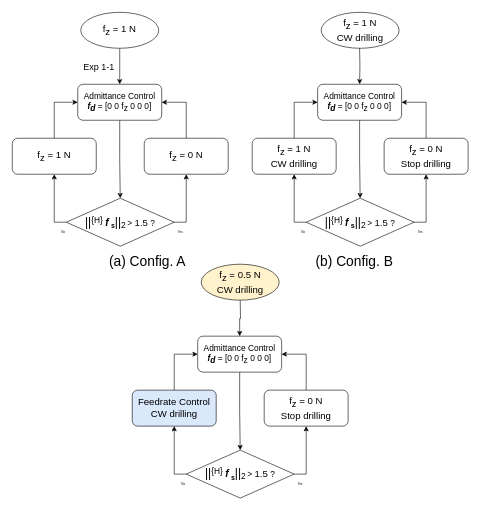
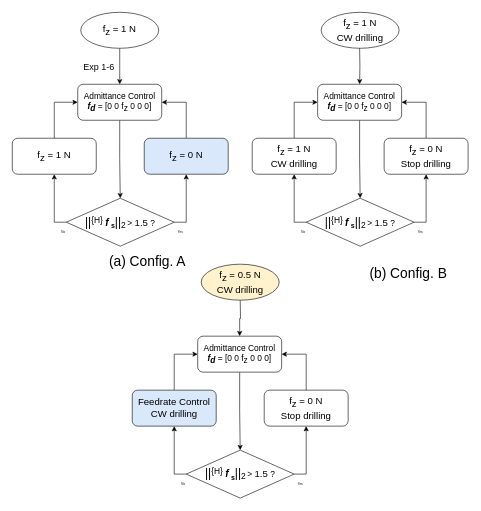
  <mxCell id="0" />
  <mxCell id="1" parent="0" />
  <mxCell id="2" style="edgeStyle=orthogonalEdgeStyle;rounded=0;orthogonalLoop=1;jettySize=auto;html=1;exitX=0.5;exitY=1;exitDx=0;exitDy=0;entryX=0.5;entryY=0;entryDx=0;entryDy=0;" parent="1" target="4" edge="1"><mxGeometry relative="1" as="geometry"><mxPoint x="400.01" y="500" as="sourcePoint" /></mxGeometry></mxCell>
  <mxCell id="3" style="edgeStyle=orthogonalEdgeStyle;rounded=0;orthogonalLoop=1;jettySize=auto;html=1;exitX=0.5;exitY=1;exitDx=0;exitDy=0;entryX=0.5;entryY=0;entryDx=0;entryDy=0;" parent="1" source="4" target="9" edge="1"><mxGeometry relative="1" as="geometry" /></mxCell>
  <mxCell id="4" value="Admittance Control&lt;br style=&quot;font-size: 14px&quot;&gt;&lt;i style=&quot;font-size: 14px&quot;&gt;&lt;b style=&quot;font-size: 14px&quot;&gt;f&lt;sub style=&quot;font-size: 14px&quot;&gt;d&lt;/sub&gt;&lt;/b&gt;&lt;/i&gt;&amp;nbsp;= [0 0 f&lt;sub style=&quot;font-size: 14px&quot;&gt;z&lt;/sub&gt;&lt;span style=&quot;font-size: 14px&quot;&gt;&amp;nbsp;0 0 0&lt;/span&gt;&lt;span style=&quot;font-size: 14px&quot;&gt;]&lt;/span&gt;" style="rounded=1;whiteSpace=wrap;html=1;fontSize=14;" parent="1" vertex="1"><mxGeometry x="329.12" y="560" width="140" height="60" as="geometry" /></mxCell>
  <mxCell id="5" style="edgeStyle=orthogonalEdgeStyle;rounded=0;orthogonalLoop=1;jettySize=auto;html=1;exitX=0.5;exitY=0;exitDx=0;exitDy=0;entryX=0;entryY=0.5;entryDx=0;entryDy=0;" parent="1" source="6" target="4" edge="1"><mxGeometry relative="1" as="geometry"><mxPoint x="200" y="830" as="targetPoint" /></mxGeometry></mxCell>
  <mxCell id="6" value="Feedrate Control&lt;br&gt;CW drilling" style="rounded=1;whiteSpace=wrap;html=1;fontSize=16;fillColor=#dae8fc;" parent="1" vertex="1"><mxGeometry x="220" y="650" width="140" height="60" as="geometry" /></mxCell>
  <mxCell id="7" style="edgeStyle=orthogonalEdgeStyle;rounded=0;orthogonalLoop=1;jettySize=auto;html=1;exitX=1;exitY=0.5;exitDx=0;exitDy=0;entryX=0.5;entryY=1;entryDx=0;entryDy=0;" parent="1" source="9" target="13" edge="1"><mxGeometry relative="1" as="geometry"><mxPoint x="599.1" y="710" as="targetPoint" /><Array as="points"><mxPoint x="510" y="790" /></Array></mxGeometry></mxCell>
  <mxCell id="8" style="edgeStyle=orthogonalEdgeStyle;rounded=0;orthogonalLoop=1;jettySize=auto;html=1;" parent="1" target="6" edge="1"><mxGeometry relative="1" as="geometry"><mxPoint x="280" y="800" as="targetPoint" /><mxPoint x="310" y="790" as="sourcePoint" /><Array as="points"><mxPoint x="290" y="790" /></Array></mxGeometry></mxCell>
  <mxCell id="9" value="&lt;font style=&quot;font-size: 20px&quot;&gt;||&lt;/font&gt;&lt;sup style=&quot;font-size: 14px&quot;&gt;{H}&amp;nbsp;&lt;/sup&gt;&lt;b&gt;&lt;i&gt;&lt;font style=&quot;font-size: 17px&quot;&gt;f&lt;/font&gt;&lt;/i&gt;&lt;/b&gt;&lt;b style=&quot;font-size: 14px&quot;&gt;&amp;nbsp;&lt;sub&gt;s&lt;/sub&gt;&lt;/b&gt;&lt;span style=&quot;font-size: 20px&quot;&gt;||&lt;/span&gt;&lt;sub style=&quot;font-size: 14px&quot;&gt;2&lt;/sub&gt;&lt;span style=&quot;font-size: 11.667px&quot;&gt;&lt;sub&gt;&amp;nbsp;&lt;/sub&gt;&lt;/span&gt;&lt;span style=&quot;font-size: 14px&quot;&gt;&amp;gt;&amp;nbsp;&lt;/span&gt;&lt;font style=&quot;font-size: 16px&quot;&gt;1.5&lt;/font&gt;&lt;span style=&quot;font-size: 14px&quot;&gt;&amp;nbsp;?&lt;/span&gt;" style="rhombus;whiteSpace=wrap;html=1;" parent="1" vertex="1"><mxGeometry x="310.01" y="750" width="180" height="80" as="geometry" /></mxCell>
  <mxCell id="10" value="Yes" style="text;html=1;align=center;verticalAlign=middle;resizable=0;points=[];autosize=1;strokeColor=none;fontSize=5;" parent="1" vertex="1"><mxGeometry x="480" y="800" width="40" height="10" as="geometry" /></mxCell>
  <mxCell id="11" value="No" style="text;html=1;align=center;verticalAlign=middle;resizable=0;points=[];autosize=1;strokeColor=none;fontSize=5;" parent="1" vertex="1"><mxGeometry x="290" y="800" width="30" height="10" as="geometry" /></mxCell>
  <mxCell id="12" style="edgeStyle=orthogonalEdgeStyle;rounded=0;orthogonalLoop=1;jettySize=auto;html=1;exitX=0.5;exitY=0;exitDx=0;exitDy=0;entryX=1;entryY=0.5;entryDx=0;entryDy=0;" parent="1" source="13" target="4" edge="1"><mxGeometry relative="1" as="geometry" /></mxCell>
  <mxCell id="13" value="&lt;span style=&quot;font-size: 16px;&quot;&gt;f&lt;sub style=&quot;font-size: 16px;&quot;&gt;z&lt;/sub&gt;&lt;/span&gt;&lt;span style=&quot;font-size: 16px;&quot;&gt;&amp;nbsp;= 0 N&lt;br style=&quot;font-size: 16px;&quot;&gt;Stop drilling&lt;br style=&quot;font-size: 16px;&quot;&gt;&lt;/span&gt;" style="rounded=1;whiteSpace=wrap;html=1;fontSize=16;" parent="1" vertex="1"><mxGeometry x="440" y="650" width="140" height="60" as="geometry" /></mxCell>
  <mxCell id="14" value="&lt;span style=&quot;font-size: 16px;&quot;&gt;f&lt;sub style=&quot;font-size: 16px;&quot;&gt;z&lt;/sub&gt;&lt;/span&gt;&lt;span style=&quot;font-size: 16px;&quot;&gt;&amp;nbsp;= 0.5 N&lt;br style=&quot;font-size: 16px;&quot;&gt;CW drilling&lt;br style=&quot;font-size: 16px;&quot;&gt;&lt;/span&gt;" style="ellipse;whiteSpace=wrap;html=1;fontSize=16;fillColor=#fff2cc;" parent="1" vertex="1"><mxGeometry x="335.01" y="440" width="130" height="60" as="geometry" /></mxCell>
  <mxCell id="15" style="edgeStyle=orthogonalEdgeStyle;rounded=0;orthogonalLoop=1;jettySize=auto;html=1;exitX=0.5;exitY=1;exitDx=0;exitDy=0;entryX=0.5;entryY=0;entryDx=0;entryDy=0;" parent="1" source="16" target="18" edge="1"><mxGeometry relative="1" as="geometry" /></mxCell>
  <mxCell id="16" value="&lt;span style=&quot;font-size: 16px&quot;&gt;f&lt;sub style=&quot;font-size: 16px&quot;&gt;z&lt;/sub&gt;&lt;/span&gt;&lt;span style=&quot;font-size: 16px&quot;&gt;&amp;nbsp;= 1 N&lt;br style=&quot;font-size: 16px&quot;&gt;&lt;/span&gt;" style="ellipse;whiteSpace=wrap;html=1;fontSize=16;" parent="1" vertex="1"><mxGeometry x="134.12" y="20" width="130" height="60" as="geometry" /></mxCell>
  <mxCell id="17" style="edgeStyle=orthogonalEdgeStyle;rounded=0;orthogonalLoop=1;jettySize=auto;html=1;exitX=0.5;exitY=1;exitDx=0;exitDy=0;entryX=0.5;entryY=0;entryDx=0;entryDy=0;" parent="1" source="18" target="21" edge="1"><mxGeometry relative="1" as="geometry" /></mxCell>
  <mxCell id="18" value="Admittance Control&lt;br style=&quot;font-size: 14px&quot;&gt;&lt;i style=&quot;font-size: 14px&quot;&gt;&lt;b style=&quot;font-size: 14px&quot;&gt;f&lt;sub style=&quot;font-size: 14px&quot;&gt;d&lt;/sub&gt;&lt;/b&gt;&lt;/i&gt;&amp;nbsp;= [0 0 f&lt;sub style=&quot;font-size: 14px&quot;&gt;z&lt;/sub&gt;&lt;span style=&quot;font-size: 14px&quot;&gt;&amp;nbsp;0 0 0&lt;/span&gt;&lt;span style=&quot;font-size: 14px&quot;&gt;]&lt;/span&gt;" style="rounded=1;whiteSpace=wrap;html=1;fontSize=14;" parent="1" vertex="1"><mxGeometry x="129.12" y="140" width="140" height="60" as="geometry" /></mxCell>
  <mxCell id="19" style="edgeStyle=orthogonalEdgeStyle;rounded=0;orthogonalLoop=1;jettySize=auto;html=1;exitX=1;exitY=0.5;exitDx=0;exitDy=0;entryX=0.5;entryY=1;entryDx=0;entryDy=0;" parent="1" source="21" target="25" edge="1"><mxGeometry relative="1" as="geometry"><mxPoint x="399.1" y="290" as="targetPoint" /><Array as="points"><mxPoint x="310" y="370" /></Array></mxGeometry></mxCell>
  <mxCell id="20" style="edgeStyle=orthogonalEdgeStyle;rounded=0;orthogonalLoop=1;jettySize=auto;html=1;exitX=0;exitY=0.5;exitDx=0;exitDy=0;entryX=0.5;entryY=1;entryDx=0;entryDy=0;" edge="1" parent="1" source="21" target="28"><mxGeometry relative="1" as="geometry" /></mxCell>
  <mxCell id="21" value="&lt;font style=&quot;font-size: 20px&quot;&gt;||&lt;/font&gt;&lt;sup style=&quot;font-size: 14px&quot;&gt;{H}&amp;nbsp;&lt;/sup&gt;&lt;b&gt;&lt;i&gt;&lt;font style=&quot;font-size: 17px&quot;&gt;f&lt;/font&gt;&lt;/i&gt;&lt;/b&gt;&lt;b style=&quot;font-size: 14px&quot;&gt;&amp;nbsp;&lt;sub&gt;s&lt;/sub&gt;&lt;/b&gt;&lt;span style=&quot;font-size: 20px&quot;&gt;||&lt;/span&gt;&lt;sub style=&quot;font-size: 14px&quot;&gt;2&lt;/sub&gt;&lt;span style=&quot;font-size: 11.667px&quot;&gt;&lt;sub&gt;&amp;nbsp;&lt;/sub&gt;&lt;/span&gt;&lt;span style=&quot;font-size: 14px&quot;&gt;&amp;gt;&amp;nbsp;&lt;/span&gt;&lt;font style=&quot;font-size: 16px&quot;&gt;1.5&lt;/font&gt;&lt;span style=&quot;font-size: 14px&quot;&gt;&amp;nbsp;?&lt;/span&gt;" style="rhombus;whiteSpace=wrap;html=1;" parent="1" vertex="1"><mxGeometry x="110.01" y="330" width="180" height="80" as="geometry" /></mxCell>
  <mxCell id="22" value="Yes" style="text;html=1;align=center;verticalAlign=middle;resizable=0;points=[];autosize=1;strokeColor=none;fontSize=5;" parent="1" vertex="1"><mxGeometry x="280" y="380" width="40" height="10" as="geometry" /></mxCell>
  <mxCell id="23" value="No" style="text;html=1;align=center;verticalAlign=middle;resizable=0;points=[];autosize=1;strokeColor=none;fontSize=5;" parent="1" vertex="1"><mxGeometry x="90" y="380" width="30" height="10" as="geometry" /></mxCell>
  <mxCell id="24" style="edgeStyle=orthogonalEdgeStyle;rounded=0;orthogonalLoop=1;jettySize=auto;html=1;exitX=0.5;exitY=0;exitDx=0;exitDy=0;entryX=1;entryY=0.5;entryDx=0;entryDy=0;" parent="1" source="25" target="18" edge="1"><mxGeometry relative="1" as="geometry" /></mxCell>
- <mxCell id="25" value="&lt;span style=&quot;font-size: 16px&quot;&gt;f&lt;sub style=&quot;font-size: 16px&quot;&gt;z&lt;/sub&gt;&lt;/span&gt;&lt;span style=&quot;font-size: 16px&quot;&gt;&amp;nbsp;= 0 N&lt;br style=&quot;font-size: 16px&quot;&gt;&lt;/span&gt;" style="rounded=1;whiteSpace=wrap;html=1;fontSize=16;" parent="1" vertex="1"><mxGeometry x="240" y="230" width="140" height="60" as="geometry" /></mxCell>
- <mxCell id="26" value="Exp 1-1" style="text;html=1;align=center;verticalAlign=middle;resizable=0;points=[];autosize=1;strokeColor=none;fontSize=15;" parent="1" vertex="1"><mxGeometry x="129.12" y="100" width="70" height="20" as="geometry" /></mxCell>
+ <mxCell id="25" value="&lt;span style=&quot;font-size: 16px&quot;&gt;f&lt;sub style=&quot;font-size: 16px&quot;&gt;z&lt;/sub&gt;&lt;/span&gt;&lt;span style=&quot;font-size: 16px&quot;&gt;&amp;nbsp;= 0 N&lt;br style=&quot;font-size: 16px&quot;&gt;&lt;/span&gt;" style="rounded=1;whiteSpace=wrap;html=1;fontSize=16;fillColor=#dae8fc;" parent="1" vertex="1"><mxGeometry x="240" y="230" width="140" height="60" as="geometry" /></mxCell>
+ <mxCell id="26" value="Exp 1-6" style="text;html=1;align=center;verticalAlign=middle;resizable=0;points=[];autosize=1;strokeColor=none;fontSize=15;" parent="1" vertex="1"><mxGeometry x="129.12" y="100" width="70" height="20" as="geometry" /></mxCell>
  <mxCell id="27" style="edgeStyle=orthogonalEdgeStyle;rounded=0;orthogonalLoop=1;jettySize=auto;html=1;exitX=0.5;exitY=0;exitDx=0;exitDy=0;entryX=0;entryY=0.5;entryDx=0;entryDy=0;" edge="1" parent="1" source="28" target="18"><mxGeometry relative="1" as="geometry" /></mxCell>
  <mxCell id="28" value="&lt;span style=&quot;font-size: 16px&quot;&gt;f&lt;sub style=&quot;font-size: 16px&quot;&gt;z&lt;/sub&gt;&lt;/span&gt;&lt;span style=&quot;font-size: 16px&quot;&gt;&amp;nbsp;= 1 N&lt;br style=&quot;font-size: 16px&quot;&gt;&lt;/span&gt;" style="rounded=1;whiteSpace=wrap;html=1;fontSize=16;" vertex="1" parent="1"><mxGeometry x="20" y="230" width="140" height="60" as="geometry" /></mxCell>
  <mxCell id="29" value="&lt;span style=&quot;font-size: 16px&quot;&gt;f&lt;sub style=&quot;font-size: 16px&quot;&gt;z&lt;/sub&gt;&lt;/span&gt;&lt;span style=&quot;font-size: 16px&quot;&gt;&amp;nbsp;= 1 N&lt;br style=&quot;font-size: 16px&quot;&gt;CW drilling&lt;br style=&quot;font-size: 16px&quot;&gt;&lt;/span&gt;" style="ellipse;whiteSpace=wrap;html=1;fontSize=16;" vertex="1" parent="1"><mxGeometry x="535.01" y="20" width="130" height="60" as="geometry" /></mxCell>
  <mxCell id="30" style="edgeStyle=orthogonalEdgeStyle;rounded=0;orthogonalLoop=1;jettySize=auto;html=1;exitX=0.5;exitY=1;exitDx=0;exitDy=0;entryX=0.5;entryY=0;entryDx=0;entryDy=0;" edge="1" parent="1" target="32"><mxGeometry relative="1" as="geometry"><mxPoint x="599.12" y="80" as="sourcePoint" /></mxGeometry></mxCell>
  <mxCell id="31" style="edgeStyle=orthogonalEdgeStyle;rounded=0;orthogonalLoop=1;jettySize=auto;html=1;exitX=0.5;exitY=1;exitDx=0;exitDy=0;entryX=0.5;entryY=0;entryDx=0;entryDy=0;" edge="1" parent="1" source="32" target="35"><mxGeometry relative="1" as="geometry" /></mxCell>
  <mxCell id="32" value="Admittance Control&lt;br style=&quot;font-size: 14px&quot;&gt;&lt;i style=&quot;font-size: 14px&quot;&gt;&lt;b style=&quot;font-size: 14px&quot;&gt;f&lt;sub style=&quot;font-size: 14px&quot;&gt;d&lt;/sub&gt;&lt;/b&gt;&lt;/i&gt;&amp;nbsp;= [0 0 f&lt;sub style=&quot;font-size: 14px&quot;&gt;z&lt;/sub&gt;&lt;span style=&quot;font-size: 14px&quot;&gt;&amp;nbsp;0 0 0&lt;/span&gt;&lt;span style=&quot;font-size: 14px&quot;&gt;]&lt;/span&gt;" style="rounded=1;whiteSpace=wrap;html=1;fontSize=14;" vertex="1" parent="1"><mxGeometry x="529.12" y="140" width="140" height="60" as="geometry" /></mxCell>
  <mxCell id="33" style="edgeStyle=orthogonalEdgeStyle;rounded=0;orthogonalLoop=1;jettySize=auto;html=1;exitX=1;exitY=0.5;exitDx=0;exitDy=0;entryX=0.5;entryY=1;entryDx=0;entryDy=0;" edge="1" parent="1" source="35" target="39"><mxGeometry relative="1" as="geometry"><mxPoint x="799.1" y="290" as="targetPoint" /><Array as="points"><mxPoint x="710" y="370" /></Array></mxGeometry></mxCell>
  <mxCell id="34" style="edgeStyle=orthogonalEdgeStyle;rounded=0;orthogonalLoop=1;jettySize=auto;html=1;exitX=0;exitY=0.5;exitDx=0;exitDy=0;entryX=0.5;entryY=1;entryDx=0;entryDy=0;" edge="1" parent="1" source="35" target="41"><mxGeometry relative="1" as="geometry" /></mxCell>
  <mxCell id="35" value="&lt;font style=&quot;font-size: 20px&quot;&gt;||&lt;/font&gt;&lt;sup style=&quot;font-size: 14px&quot;&gt;{H}&amp;nbsp;&lt;/sup&gt;&lt;b&gt;&lt;i&gt;&lt;font style=&quot;font-size: 17px&quot;&gt;f&lt;/font&gt;&lt;/i&gt;&lt;/b&gt;&lt;b style=&quot;font-size: 14px&quot;&gt;&amp;nbsp;&lt;sub&gt;s&lt;/sub&gt;&lt;/b&gt;&lt;span style=&quot;font-size: 20px&quot;&gt;||&lt;/span&gt;&lt;sub style=&quot;font-size: 14px&quot;&gt;2&lt;/sub&gt;&lt;span style=&quot;font-size: 11.667px&quot;&gt;&lt;sub&gt;&amp;nbsp;&lt;/sub&gt;&lt;/span&gt;&lt;span style=&quot;font-size: 14px&quot;&gt;&amp;gt;&amp;nbsp;&lt;/span&gt;&lt;font style=&quot;font-size: 16px&quot;&gt;1.5&lt;/font&gt;&lt;span style=&quot;font-size: 14px&quot;&gt;&amp;nbsp;?&lt;/span&gt;" style="rhombus;whiteSpace=wrap;html=1;" vertex="1" parent="1"><mxGeometry x="510.01" y="330" width="180" height="80" as="geometry" /></mxCell>
  <mxCell id="36" value="Yes" style="text;html=1;align=center;verticalAlign=middle;resizable=0;points=[];autosize=1;strokeColor=none;fontSize=5;" vertex="1" parent="1"><mxGeometry x="680" y="380" width="40" height="10" as="geometry" /></mxCell>
  <mxCell id="37" value="No" style="text;html=1;align=center;verticalAlign=middle;resizable=0;points=[];autosize=1;strokeColor=none;fontSize=5;" vertex="1" parent="1"><mxGeometry x="490" y="380" width="30" height="10" as="geometry" /></mxCell>
  <mxCell id="38" style="edgeStyle=orthogonalEdgeStyle;rounded=0;orthogonalLoop=1;jettySize=auto;html=1;exitX=0.5;exitY=0;exitDx=0;exitDy=0;entryX=1;entryY=0.5;entryDx=0;entryDy=0;" edge="1" parent="1" source="39" target="32"><mxGeometry relative="1" as="geometry" /></mxCell>
  <mxCell id="39" value="&lt;span style=&quot;font-size: 16px;&quot;&gt;f&lt;sub style=&quot;font-size: 16px;&quot;&gt;z&lt;/sub&gt;&lt;/span&gt;&lt;span style=&quot;font-size: 16px;&quot;&gt;&amp;nbsp;= 0 N&lt;br style=&quot;font-size: 16px;&quot;&gt;Stop drilling&lt;br style=&quot;font-size: 16px;&quot;&gt;&lt;/span&gt;" style="rounded=1;whiteSpace=wrap;html=1;fontSize=16;" vertex="1" parent="1"><mxGeometry x="640" y="230" width="140" height="60" as="geometry" /></mxCell>
  <mxCell id="40" style="edgeStyle=orthogonalEdgeStyle;rounded=0;orthogonalLoop=1;jettySize=auto;html=1;exitX=0.5;exitY=0;exitDx=0;exitDy=0;entryX=0;entryY=0.5;entryDx=0;entryDy=0;" edge="1" parent="1" source="41" target="32"><mxGeometry relative="1" as="geometry" /></mxCell>
  <mxCell id="41" value="&lt;span style=&quot;font-size: 16px&quot;&gt;f&lt;sub style=&quot;font-size: 16px&quot;&gt;z&lt;/sub&gt;&lt;/span&gt;&lt;span style=&quot;font-size: 16px&quot;&gt;&amp;nbsp;= 1 N&lt;br style=&quot;font-size: 16px&quot;&gt;CW drilling&lt;br style=&quot;font-size: 16px&quot;&gt;&lt;/span&gt;" style="rounded=1;whiteSpace=wrap;html=1;fontSize=16;" vertex="1" parent="1"><mxGeometry x="420" y="230" width="140" height="60" as="geometry" /></mxCell>
- <mxCell id="42" value="&lt;font style=&quot;font-size: 23px&quot;&gt;(b) Config. B&lt;/font&gt;" style="text;html=1;align=center;verticalAlign=middle;resizable=0;points=[];autosize=1;strokeColor=none;fontSize=18;fontStyle=0" vertex="1" parent="1"><mxGeometry x="520" y="420" width="140" height="30" as="geometry" /></mxCell>
+ <mxCell id="42" value="&lt;font style=&quot;font-size: 23px&quot;&gt;(b) Config. B&lt;/font&gt;" style="text;html=1;align=center;verticalAlign=middle;resizable=0;points=[];autosize=1;strokeColor=none;fontSize=18;fontStyle=0" vertex="1" parent="1"><mxGeometry x="610" y="440" width="140" height="30" as="geometry" /></mxCell>
  <mxCell id="43" value="&lt;font style=&quot;font-size: 23px&quot;&gt;(a) Config. A&lt;/font&gt;" style="text;html=1;align=center;verticalAlign=middle;resizable=0;points=[];autosize=1;strokeColor=none;fontSize=18;fontStyle=0" vertex="1" parent="1"><mxGeometry x="175.01" y="420" width="140" height="30" as="geometry" /></mxCell>
